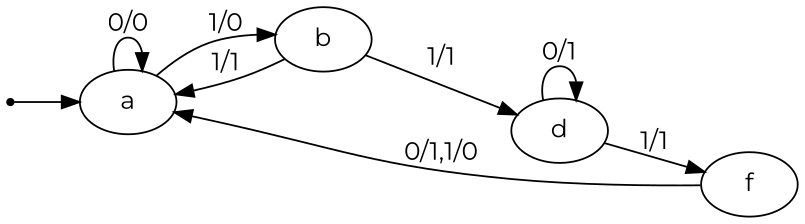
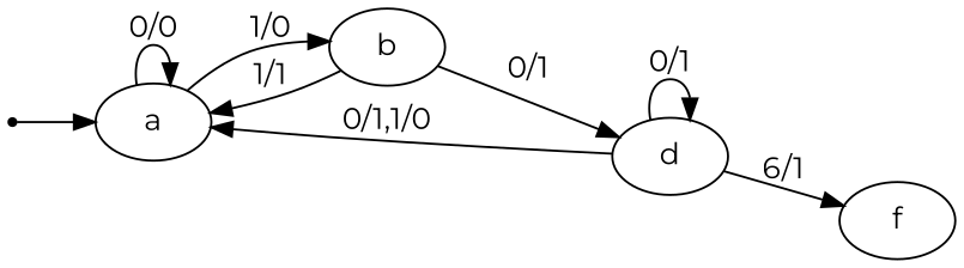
  digraph {
    fontname=Montserrat
    rankdir=LR
    node [fontname=Montserrat]
    edge [fontname=Montserrat]
    INIT [shape=point]
    n2 [label=a]
    n3 [label=b]
    n4 [label=d]
    n5 [label=f]
    INIT -> n2
    n2 -> n2 [label="0/0"]
    n2 -> n3 [label="1/0"]
    n3 -> n2 [label="1/1"]
-   n3 -> n4 [label="1/1"]
+   n3 -> n4 [label="0/1"]
    n4 -> n4 [label="0/1"]
-   n4 -> n5 [label="1/1"]
-   n5 -> n2 [label="0/1,1/0"]
+   n4 -> n5 [label="6/1"]
+   n4 -> n2 [label="0/1,1/0"]
  }
